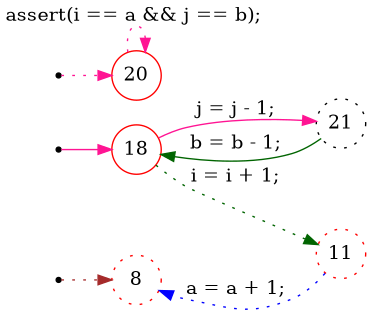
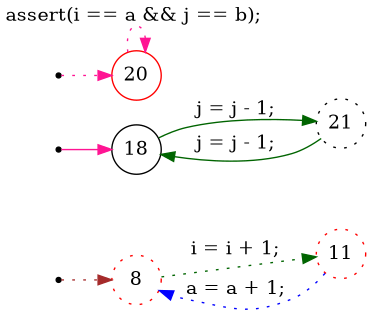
  digraph {
    rankdir=LR
    node [fixedsize=true shape=circle]
    edge [color=darkgreen style=dotted]
    n1 [color=red label=8 style=dotted]
    n2 [color=red label=11 style=dotted]
    s94105801518480 [shape=point fixedsize=""]
-   n4 [color=red label=18]
+   n4 [color=black label=18]
    n5 [label=21 style=dotted]
    s94105801510576 [shape=point fixedsize=""]
    n7 [color=red label=20]
    s94105801511488 [shape=point fixedsize=""]
-   n4 -> n2 [label="i = i + 1; "]
+   n1 -> n2 [label="i = i + 1; "]
    n2 -> n1 [color=blue label="a = a + 1; "]
    s94105801518480 -> n1 [color=brown]
-   n4 -> n5 [color=deeppink label="j = j - 1; " style=solid]
-   n5 -> n4 [label="b = b - 1; " style=solid]
+   n4 -> n5 [label="j = j - 1; " style=solid]
+   n5 -> n4 [label="j = j - 1; " style=solid]
    s94105801510576 -> n4 [color=deeppink style=solid]
    n7 -> n7 [color=deeppink label="assert(i == a && j == b); "]
    s94105801511488 -> n7 [color=deeppink]
  }
